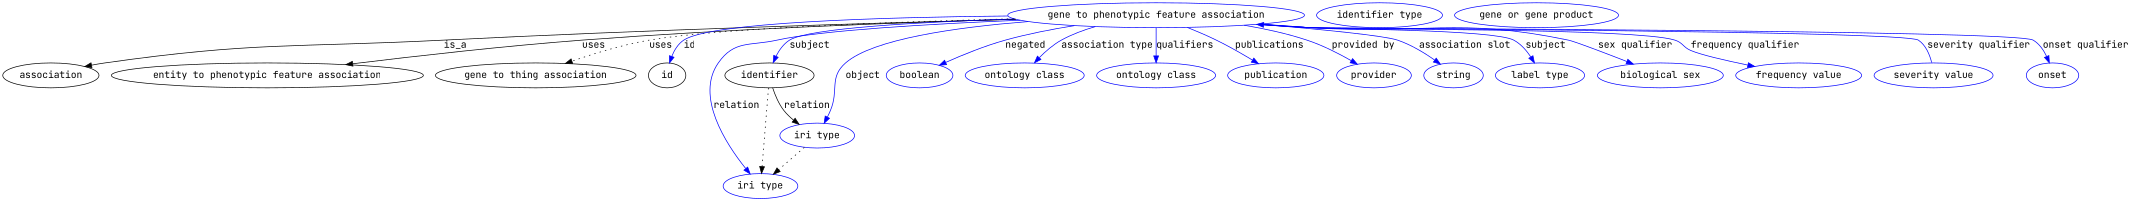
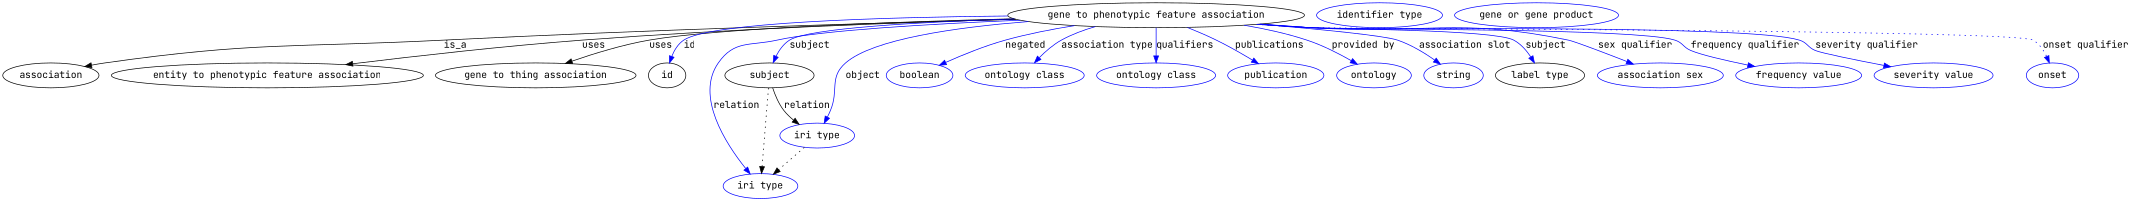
  digraph {
    fontname="JetBrains Mono"
    node [fontname="JetBrains Mono" color=blue]
    edge [fontname="JetBrains Mono" color=blue style=solid]
-   n1 [height=0.5 label="gene to phenotypic feature association" width=4.046]
+   n1 [height=0.5 label="gene to phenotypic feature association" width=4.046 color=""]
    association [height=0.5 width=1.3723 color=""]
    "entity to phenotypic feature association" [height=0.5 width=4.1417 color=""]
    "gene to thing association" [height=0.5 width=2.7163 color=""]
    id [height=0.5 width=0.75 color=""]
-   subject [height=0.5 width=0.97656 label=identifier color=""]
+   subject [height=0.5 width=0.97656 color=""]
    n7 [height=0.5 label="iri type" width=0.9834]
    n8 [height=0.5 label="iri type" width=0.9834]
    n9 [height=0.5 label=boolean width=1.0584]
    n10 [height=0.5 label="ontology class" width=1.6931]
    n11 [height=0.5 label="ontology class" width=1.6931]
    n12 [height=0.5 label=publication width=1.3859]
-   n13 [height=0.5 label=provider width=1.1129]
+   n13 [height=0.5 label=ontology width=1.1129]
    n14 [height=0.5 label=string width=0.8403]
-   n15 [height=0.5 label="label type" width=1.2425]
-   n16 [height=0.5 label="biological sex" width=1.652]
+   n15 [color=black height=0.5 label="label type" width=1.2425]
+   n16 [height=0.5 label="association sex" width=1.652]
    n17 [height=0.5 label="frequency value" width=1.8561]
    n18 [height=0.5 label="severity value" width=1.6517]
    n19 [height=0.5 label=onset width=0.79928]
    n20 [height=0.5 label="identifier type" width=1.652]
    n21 [height=0.5 label="gene or gene product" width=2.3474]
    n1 -> association [label=is_a color="" style=""]
    n1 -> "entity to phenotypic feature association" [label=uses color="" style=""]
-   n1 -> "gene to thing association" [label=uses style=dotted color=""]
+   n1 -> "gene to thing association" [label=uses color="" style=""]
    n1 -> id [label=id]
    n1 -> subject [label=subject]
    n1 -> n7 [label=relation]
    n1 -> n8 [label=object]
    n1 -> n9 [label=negated]
    n1 -> n10 [label="association type"]
    n1 -> n11 [label=qualifiers]
    n1 -> n12 [label=publications]
    n1 -> n13 [label="provided by"]
    n1 -> n14 [label="association slot"]
    n1 -> n15 [label=subject]
    n1 -> n16 [label="sex qualifier"]
    n1 -> n17 [label="frequency qualifier"]
-   n18 -> n1 [label="severity qualifier"]
-   n1 -> n19 [label="onset qualifier"]
+   n1 -> n18 [label="severity qualifier"]
+   n1 -> n19 [label="onset qualifier" style=dotted]
    subject -> n7 [style=dotted color=""]
    subject -> n8 [label=relation color="" style=""]
    n8 -> n7 [style=dotted color=""]
  }
